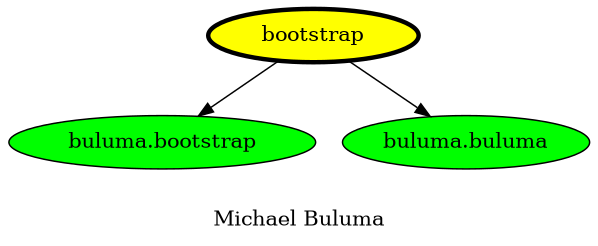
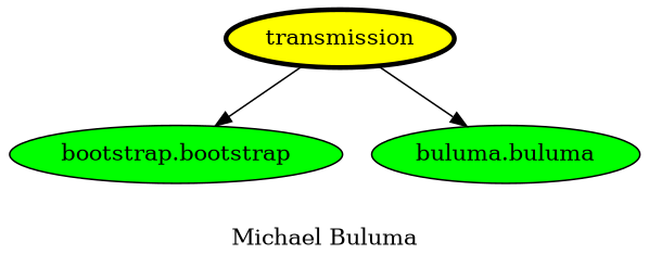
  digraph {
    label="Michael Buluma"
    node [fillcolor=green style=filled]
-   transmission [fillcolor=yellow penwidth=3 label=bootstrap]
-   "buluma.bootstrap"
+   transmission [fillcolor=yellow penwidth=3]
+   "buluma.bootstrap" [label="bootstrap.bootstrap"]
    n3 [label="buluma.buluma"]
    transmission -> "buluma.bootstrap"
    transmission -> n3
  }
